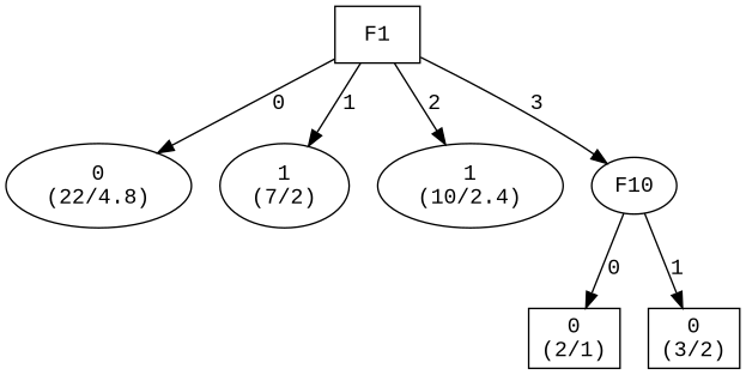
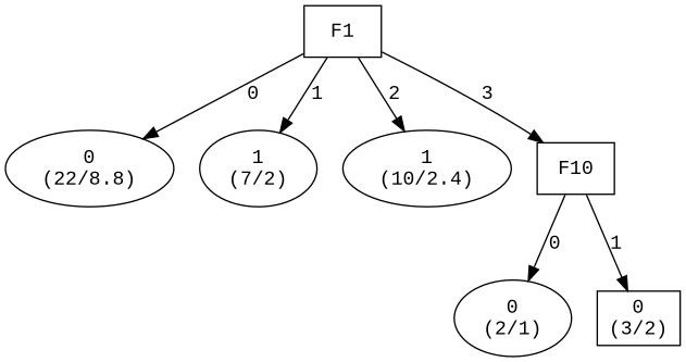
  digraph {
    fontname="Liberation Mono"
    node [fontname="Liberation Mono" shape=ellipse]
    edge [fontname="Liberation Mono"]
    n1 [label="F1\n" shape=box]
-   n2 [label="0\n(22/4.8)"]
+   n2 [label="0\n(22/8.8)"]
    n3 [label="1\n(7/2)"]
    n4 [label="1\n(10/2.4)"]
-   n5 [label="F10\n"]
-   n6 [label="0\n(2/1)" shape=box]
+   n5 [label="F10\n" shape=box]
+   n6 [label="0\n(2/1)"]
    n7 [label="0\n(3/2)" shape=box]
    n1 -> n2 [label=0]
    n1 -> n3 [label=1]
    n1 -> n4 [label=2]
    n1 -> n5 [label=3]
    n5 -> n6 [label=0]
    n5 -> n7 [label=1]
  }
